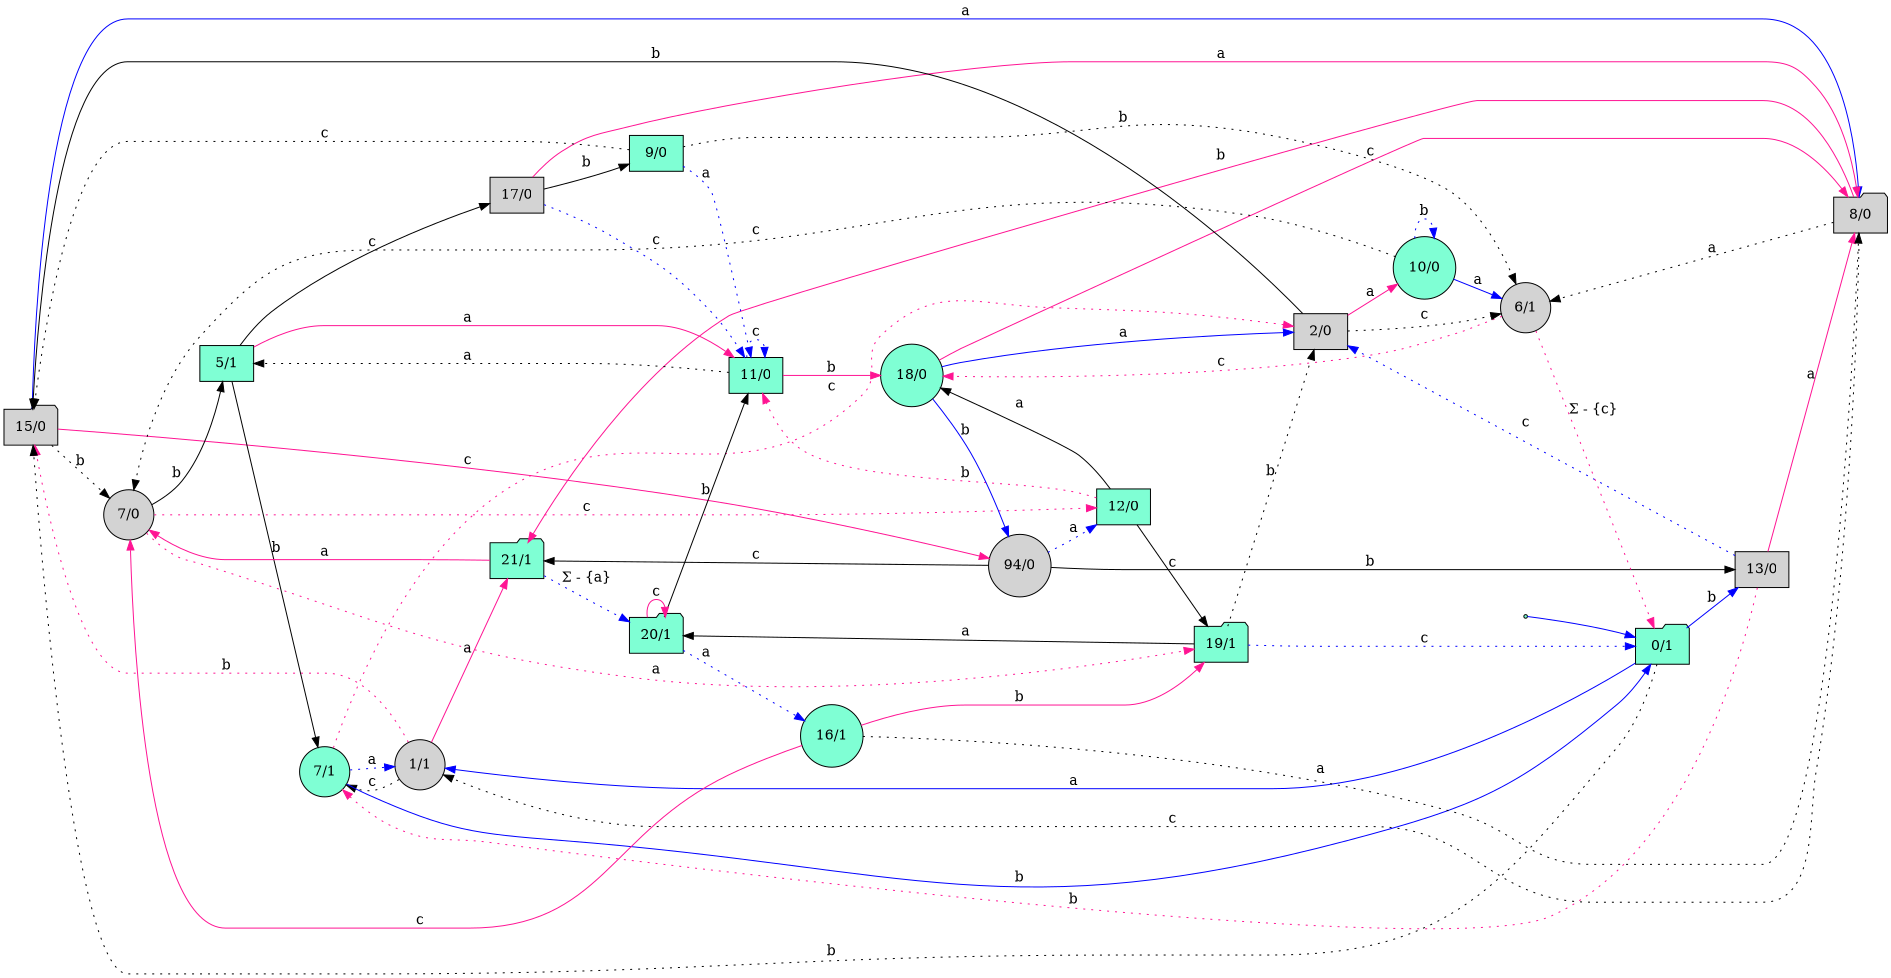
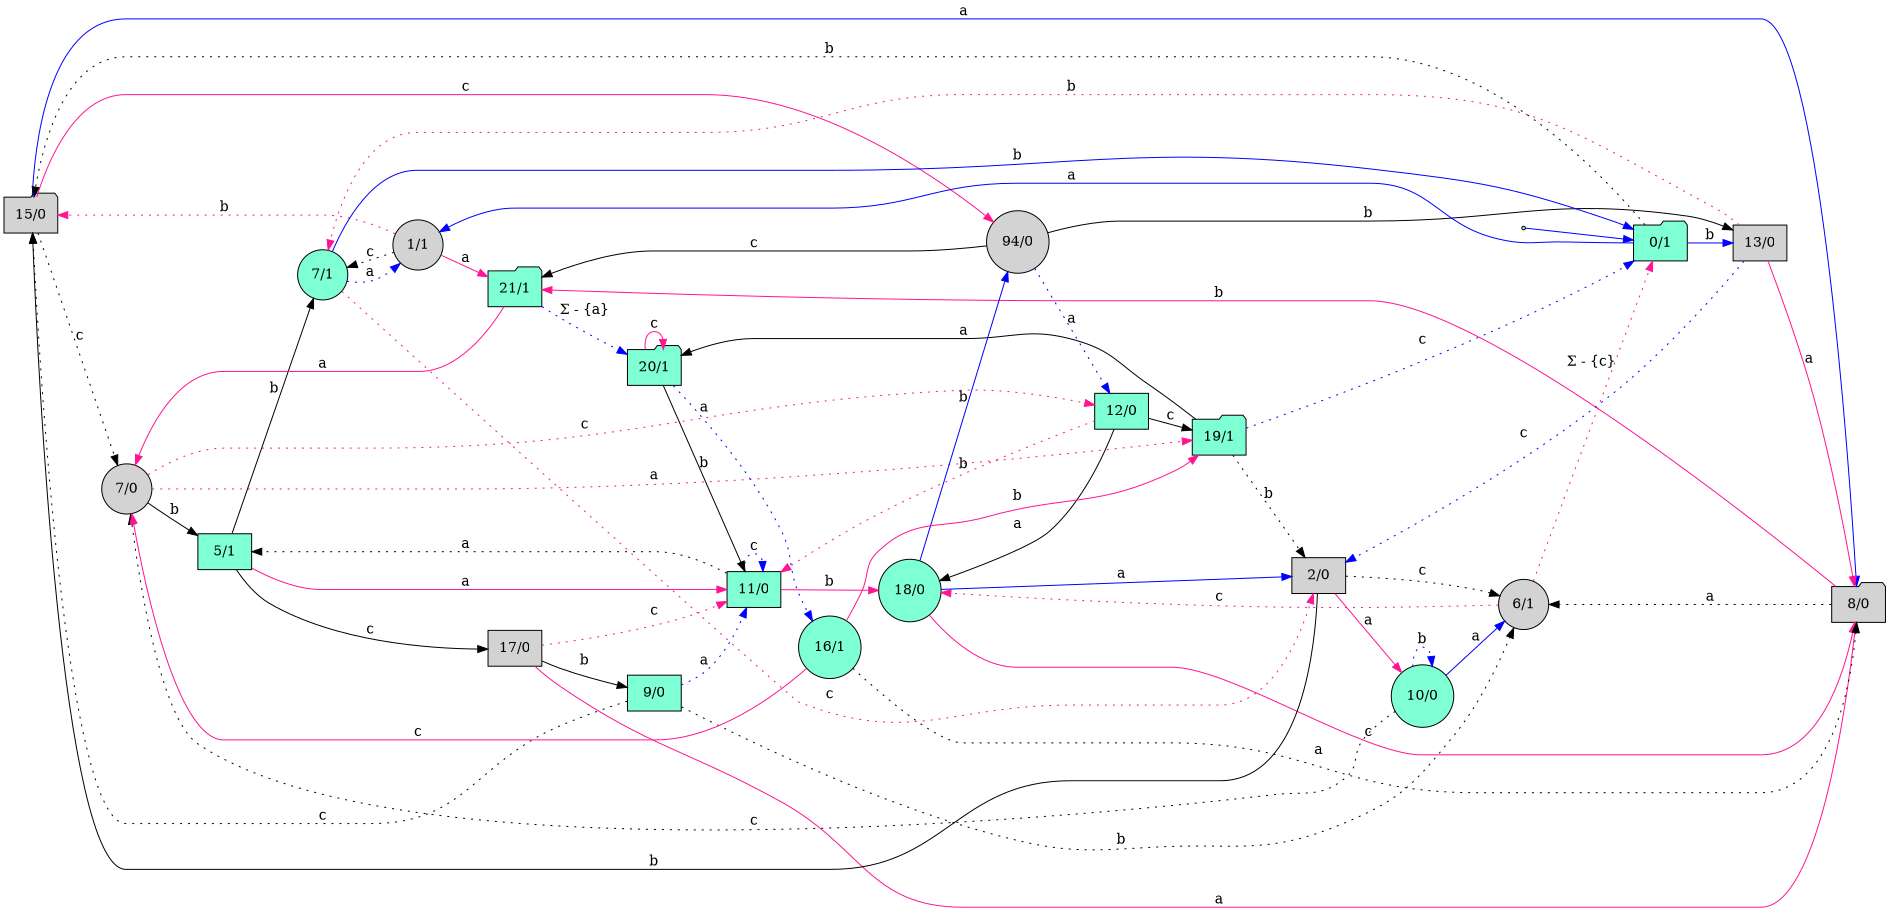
  digraph {
    rankdir=LR
    node [fillcolor=aquamarine shape=circle style=filled]
    edge [color=black style=solid]
    n1 [fillcolor=lightgrey label="15/0" shape=folder]
    n2 [fillcolor=lightgrey label="7/0"]
    n3 [fillcolor=lightgrey label="94/0"]
    n4 [fillcolor=lightgrey label="8/0" shape=folder]
    n5 [label="5/1" shape=box]
    n6 [label="12/0" shape=box]
    n7 [label="19/1" shape=folder]
    n8 [label="21/1" shape=folder]
    n9 [fillcolor=lightgrey label="13/0" shape=box]
    n10 [fillcolor=lightgrey label="1/1"]
    n11 [fillcolor=lightgrey label="6/1"]
    n12 [label="7/1"]
    n13 [fillcolor=lightgrey label="17/0" shape=box]
    n14 [label="11/0" shape=box]
    n15 [label="18/0"]
    n16 [fillcolor=lightgrey label="2/0" shape=box]
    n17 [label="0/1" shape=folder]
    n18 [label="20/1" shape=folder]
    n19 [label="10/0"]
    n20 [label="9/0" shape=box]
    n21 [label="16/1"]
    start [shape=point]
-   n1 -> n2 [label=b style=dotted]
+   n1 -> n2 [label=c style=dotted]
    n1 -> n3 [color=deeppink label=c]
    n1 -> n4 [color=blue label=a]
    n2 -> n5 [label=b]
    n2 -> n6 [color=deeppink label=c style=dotted]
    n2 -> n7 [color=deeppink label=a style=dotted]
    n3 -> n6 [color=blue label=a style=dotted]
    n3 -> n8 [label=c]
    n3 -> n9 [label=b]
    n4 -> n8 [color=deeppink label=b]
-   n4 -> n10 [label=c style=dotted]
    n4 -> n11 [label=a style=dotted]
    n5 -> n12 [label=b]
    n5 -> n13 [label=c]
    n5 -> n14 [color=deeppink label=a]
    n6 -> n7 [label=c]
    n6 -> n14 [color=deeppink label=b style=dotted]
    n6 -> n15 [label=a]
    n7 -> n16 [label=b style=dotted]
    n7 -> n17 [color=blue label=c style=dotted]
    n7 -> n18 [label=a]
    n8 -> n2 [color=deeppink label=a]
    n8 -> n18 [color=blue label="Σ - {a}" style=dotted]
    n9 -> n4 [color=deeppink label=a]
    n9 -> n12 [color=deeppink label=b style=dotted]
    n9 -> n16 [color=blue label=c style=dotted]
    n10 -> n1 [color=deeppink label=b style=dotted]
    n10 -> n8 [color=deeppink label=a]
    n10 -> n12 [label=c style=dotted]
    n11 -> n15 [color=deeppink label=c style=dotted]
    n11 -> n17 [color=deeppink label="Σ - {c}" style=dotted]
    n12 -> n10 [color=blue label=a style=dotted]
    n12 -> n16 [color=deeppink label=c style=dotted]
    n12 -> n17 [color=blue label=b]
    n13 -> n4 [color=deeppink label=a]
-   n13 -> n14 [color=blue label=c style=dotted]
+   n13 -> n14 [color=deeppink label=c style=dotted]
    n13 -> n20 [label=b]
    n14 -> n5 [label=a style=dotted]
    n14 -> n14 [color=blue label=c style=dotted]
    n14 -> n15 [color=deeppink label=b]
    n15 -> n3 [color=blue label=b]
    n15 -> n4 [color=deeppink label=c]
    n15 -> n16 [color=blue label=a]
    n16 -> n1 [label=b]
    n16 -> n11 [label=c style=dotted]
    n16 -> n19 [color=deeppink label=a]
    n17 -> n1 [label=b style=dotted]
    n17 -> n9 [color=blue label=b]
    n17 -> n10 [color=blue label=a]
    n18 -> n14 [label=b]
    n18 -> n18 [color=deeppink label=c]
    n18 -> n21 [color=blue label=a style=dotted]
    n19 -> n2 [label=c style=dotted]
    n19 -> n11 [color=blue label=a]
    n19 -> n19 [color=blue label=b style=dotted]
    n20 -> n1 [label=c style=dotted]
    n20 -> n11 [label=b style=dotted]
    n20 -> n14 [color=blue label=a style=dotted]
    n21 -> n2 [color=deeppink label=c]
    n21 -> n4 [label=a style=dotted]
    n21 -> n7 [color=deeppink label=b]
    start -> n17 [color=blue]
  }
